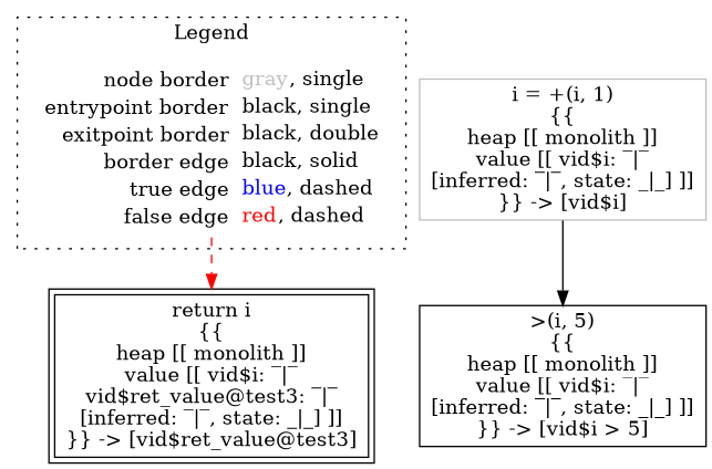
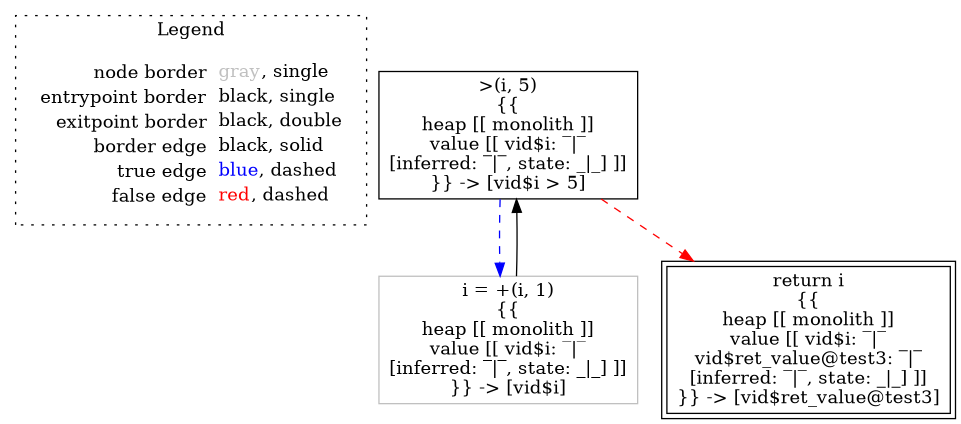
  digraph {
    node [shape=rect color=black]
    edge [style=dashed]
    n1 [label=<<table border="0" cellpadding="2" cellspacing="0" cellborder="0"><tr><td align="right">node border&nbsp;</td><td align="left"><font color="gray">gray</font>, single</td></tr><tr><td align="right">entrypoint border&nbsp;</td><td align="left"><font color="black">black</font>, single</td></tr><tr><td align="right">exitpoint border&nbsp;</td><td align="left"><font color="black">black</font>, double</td></tr><tr><td align="right">border edge&nbsp;</td><td align="left"><font color="black">black</font>, solid</td></tr><tr><td align="right">true edge&nbsp;</td><td align="left"><font color="blue">blue</font>, dashed</td></tr><tr><td align="right">false edge&nbsp;</td><td align="left"><font color="red">red</font>, dashed</td></tr></table>> shape=plaintext color=""]
    n2 [label=<&gt;(i, 5)<BR/>{{<BR/>heap [[ monolith ]]<BR/>value [[ vid$i: &oline;|&oline;<BR/>[inferred: &oline;|&oline;, state: _|_] ]]<BR/>}} -&gt; [vid$i &gt; 5]>]
    n3 [color=gray label=<i = +(i, 1)<BR/>{{<BR/>heap [[ monolith ]]<BR/>value [[ vid$i: &oline;|&oline;<BR/>[inferred: &oline;|&oline;, state: _|_] ]]<BR/>}} -&gt; [vid$i]>]
    n4 [label=<return i<BR/>{{<BR/>heap [[ monolith ]]<BR/>value [[ vid$i: &oline;|&oline;<BR/>vid$ret_value@test3: &oline;|&oline;<BR/>[inferred: &oline;|&oline;, state: _|_] ]]<BR/>}} -&gt; [vid$ret_value@test3]> peripheries=2]
    subgraph cluster_1 {
      label=Legend
      style=dotted
      n1
    }
-   n1 -> n4 [color=red]
+   n2 -> n3 [color=blue]
+   n2 -> n4 [color=red]
    n3 -> n2 [color=black style=""]
  }
